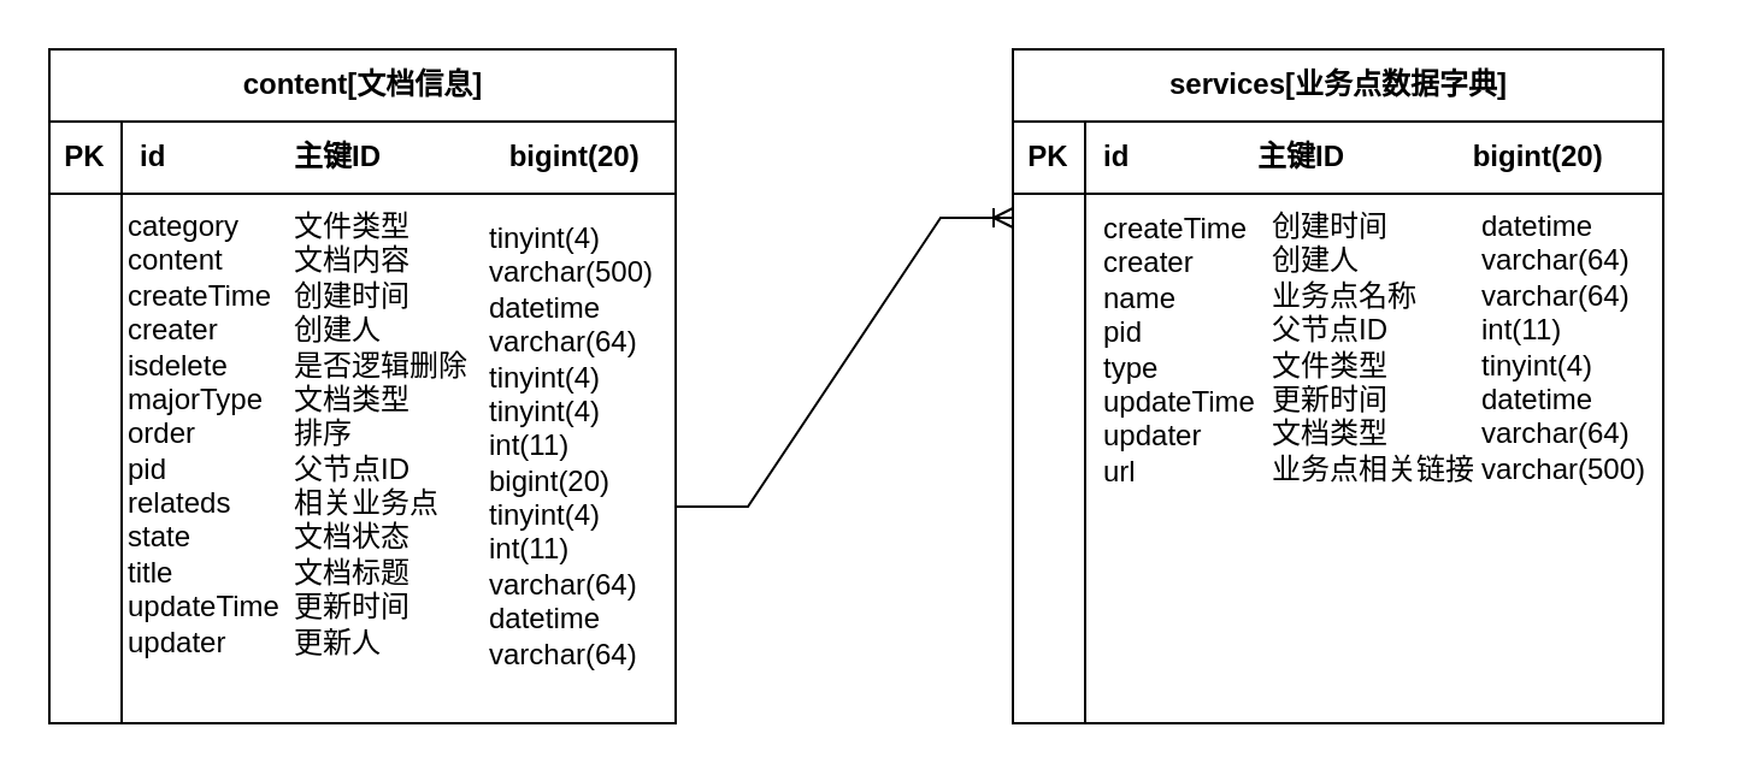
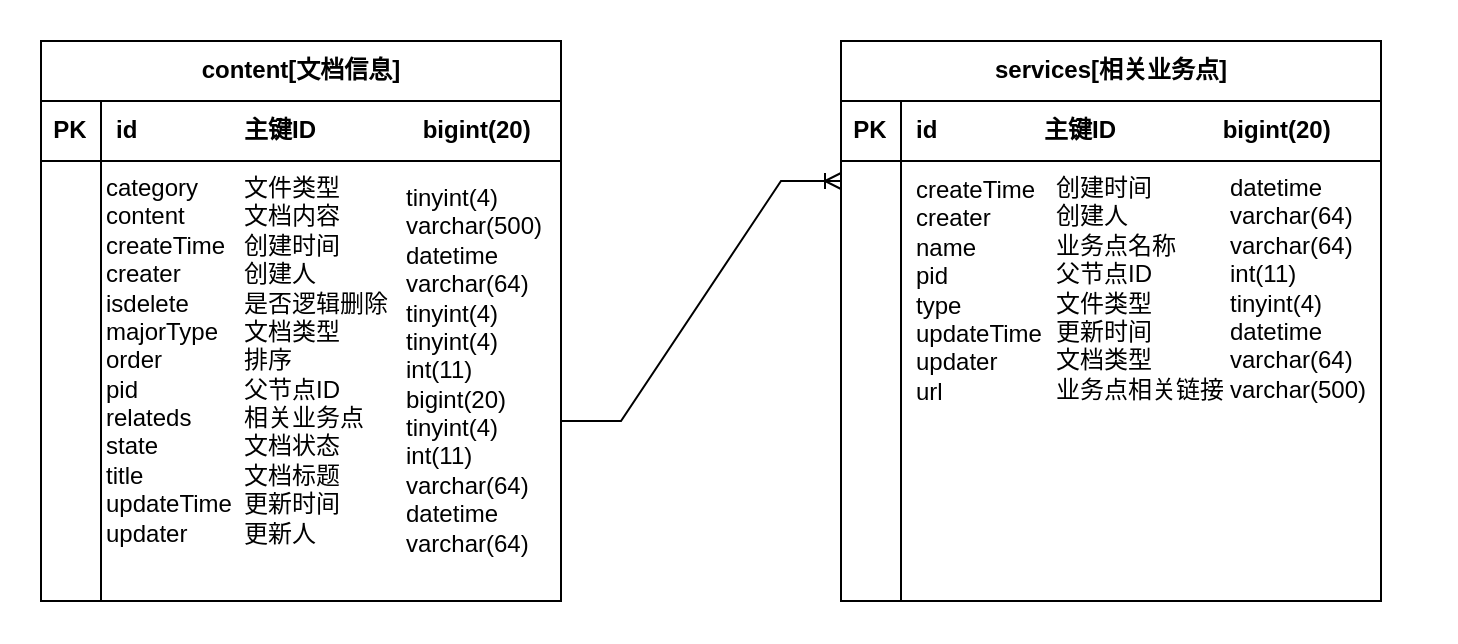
  <mxCell id="0" />
  <mxCell id="1" parent="0" />
  <mxCell id="2" value="content[文档信息]" style="shape=table;startSize=30;container=1;collapsible=1;childLayout=tableLayout;fixedRows=1;rowLines=0;fontStyle=1;align=center;resizeLast=1;html=1;" vertex="1" parent="1"><mxGeometry x="20" y="20" width="260" height="280" as="geometry" /></mxCell>
  <mxCell id="3" value="" style="shape=tableRow;horizontal=0;startSize=0;swimlaneHead=0;swimlaneBody=0;fillColor=none;collapsible=0;dropTarget=0;points=[[0,0.5],[1,0.5]];portConstraint=eastwest;top=0;left=0;right=0;bottom=1;" vertex="1" parent="2"><mxGeometry y="30" width="260" height="30" as="geometry" /></mxCell>
  <mxCell id="4" value="PK" style="shape=partialRectangle;connectable=0;fillColor=none;top=0;left=0;bottom=0;right=0;fontStyle=1;overflow=hidden;whiteSpace=wrap;html=1;" vertex="1" parent="3"><mxGeometry width="30" height="30" as="geometry"><mxRectangle width="30" height="30" as="alternateBounds" /></mxGeometry></mxCell>
  <mxCell id="5" value="id&amp;nbsp; &amp;nbsp; &amp;nbsp; &amp;nbsp; &amp;nbsp; &amp;nbsp; &amp;nbsp; &amp;nbsp; 主键ID&amp;nbsp; &amp;nbsp; &amp;nbsp; &amp;nbsp; &amp;nbsp; &amp;nbsp; &amp;nbsp; &amp;nbsp; bigint(20)" style="shape=partialRectangle;connectable=0;fillColor=none;top=0;left=0;bottom=0;right=0;align=left;spacingLeft=6;fontStyle=1;overflow=hidden;whiteSpace=wrap;html=1;" vertex="1" parent="3"><mxGeometry x="30" width="230" height="30" as="geometry"><mxRectangle width="230" height="30" as="alternateBounds" /></mxGeometry></mxCell>
  <mxCell id="6" value="" style="shape=tableRow;horizontal=0;startSize=0;swimlaneHead=0;swimlaneBody=0;fillColor=none;collapsible=0;dropTarget=0;points=[[0,0.5],[1,0.5]];portConstraint=eastwest;top=0;left=0;right=0;bottom=0;" vertex="1" parent="2"><mxGeometry y="60" width="260" height="20" as="geometry" /></mxCell>
  <mxCell id="7" value="" style="shape=partialRectangle;connectable=0;fillColor=none;top=0;left=0;bottom=0;right=0;editable=1;overflow=hidden;whiteSpace=wrap;html=1;" vertex="1" parent="6"><mxGeometry width="30" height="20" as="geometry"><mxRectangle width="30" height="20" as="alternateBounds" /></mxGeometry></mxCell>
  <mxCell id="8" value="" style="shape=partialRectangle;connectable=0;fillColor=none;top=0;left=0;bottom=0;right=0;align=left;spacingLeft=6;overflow=hidden;whiteSpace=wrap;html=1;" vertex="1" parent="6"><mxGeometry x="30" width="230" height="20" as="geometry"><mxRectangle width="230" height="20" as="alternateBounds" /></mxGeometry></mxCell>
  <mxCell id="9" value="" style="shape=tableRow;horizontal=0;startSize=0;swimlaneHead=0;swimlaneBody=0;fillColor=none;collapsible=0;dropTarget=0;points=[[0,0.5],[1,0.5]];portConstraint=eastwest;top=0;left=0;right=0;bottom=0;verticalAlign=top;strokeColor=default;" vertex="1" parent="2"><mxGeometry y="80" width="260" height="20" as="geometry" /></mxCell>
  <mxCell id="10" value="" style="shape=partialRectangle;connectable=0;fillColor=none;top=0;left=0;bottom=0;right=0;editable=1;overflow=hidden;whiteSpace=wrap;html=1;" vertex="1" parent="9"><mxGeometry width="30" height="20" as="geometry"><mxRectangle width="30" height="20" as="alternateBounds" /></mxGeometry></mxCell>
  <mxCell id="11" value="" style="shape=partialRectangle;connectable=0;fillColor=none;top=0;left=0;bottom=0;right=0;align=left;spacingLeft=6;overflow=hidden;whiteSpace=wrap;html=1;" vertex="1" parent="9"><mxGeometry x="30" width="230" height="20" as="geometry"><mxRectangle width="230" height="20" as="alternateBounds" /></mxGeometry></mxCell>
  <mxCell id="12" value="" style="shape=tableRow;horizontal=0;startSize=0;swimlaneHead=0;swimlaneBody=0;fillColor=none;collapsible=0;dropTarget=0;points=[[0,0.5],[1,0.5]];portConstraint=eastwest;top=0;left=0;right=0;bottom=0;" vertex="1" parent="2"><mxGeometry y="100" width="260" height="20" as="geometry" /></mxCell>
  <mxCell id="13" value="" style="shape=partialRectangle;connectable=0;fillColor=none;top=0;left=0;bottom=0;right=0;editable=1;overflow=hidden;whiteSpace=wrap;html=1;" vertex="1" parent="12"><mxGeometry width="30" height="20" as="geometry"><mxRectangle width="30" height="20" as="alternateBounds" /></mxGeometry></mxCell>
  <mxCell id="14" value="" style="shape=partialRectangle;connectable=0;fillColor=none;top=0;left=0;bottom=0;right=0;align=left;spacingLeft=6;overflow=hidden;whiteSpace=wrap;html=1;" vertex="1" parent="12"><mxGeometry x="30" width="230" height="20" as="geometry"><mxRectangle width="230" height="20" as="alternateBounds" /></mxGeometry></mxCell>
  <mxCell id="15" value="" style="shape=partialRectangle;connectable=0;fillColor=none;top=0;left=0;bottom=0;right=0;editable=1;overflow=hidden;whiteSpace=wrap;html=1;" vertex="1" parent="1"><mxGeometry x="30" y="130" width="30" height="20" as="geometry"><mxRectangle width="30" height="20" as="alternateBounds" /></mxGeometry></mxCell>
  <mxCell id="16" value="" style="line;strokeWidth=1;direction=south;html=1;spacing=1;" vertex="1" parent="1"><mxGeometry x="45" y="140" width="10" height="160" as="geometry" /></mxCell>
  <mxCell id="17" value="" style="shape=tableRow;horizontal=0;startSize=0;swimlaneHead=0;swimlaneBody=0;fillColor=none;collapsible=0;dropTarget=0;points=[[0,0.5],[1,0.5]];portConstraint=eastwest;top=0;left=0;right=0;bottom=0;" vertex="1" parent="1"><mxGeometry x="30" y="155" width="180" height="20" as="geometry" /></mxCell>
  <mxCell id="18" value="" style="shape=partialRectangle;connectable=0;fillColor=none;top=0;left=0;bottom=0;right=0;editable=1;overflow=hidden;whiteSpace=wrap;html=1;" vertex="1" parent="17"><mxGeometry y="-9" width="30" height="20" as="geometry"><mxRectangle width="30" height="20" as="alternateBounds" /></mxGeometry></mxCell>
  <mxCell id="19" value="" style="shape=partialRectangle;connectable=0;fillColor=none;top=0;left=0;bottom=0;right=0;editable=1;overflow=hidden;whiteSpace=wrap;html=1;" vertex="1" parent="1"><mxGeometry x="30" y="113" width="30" height="20" as="geometry"><mxRectangle width="30" height="20" as="alternateBounds" /></mxGeometry></mxCell>
  <mxCell id="20" value="" style="shape=partialRectangle;connectable=0;fillColor=none;top=0;left=0;bottom=0;right=0;editable=1;overflow=hidden;whiteSpace=wrap;html=1;" vertex="1" parent="1"><mxGeometry x="30" y="97" width="30" height="20" as="geometry"><mxRectangle width="30" height="20" as="alternateBounds" /></mxGeometry></mxCell>
  <mxCell id="21" value="" style="shape=partialRectangle;connectable=0;fillColor=none;top=0;left=0;bottom=0;right=0;editable=1;overflow=hidden;whiteSpace=wrap;html=1;" vertex="1" parent="1"><mxGeometry x="30" y="160" width="30" height="20" as="geometry"><mxRectangle width="30" height="20" as="alternateBounds" /></mxGeometry></mxCell>
  <mxCell id="22" value="" style="shape=partialRectangle;connectable=0;fillColor=none;top=0;left=0;bottom=0;right=0;editable=1;overflow=hidden;whiteSpace=wrap;html=1;" vertex="1" parent="1"><mxGeometry x="30" y="175" width="30" height="20" as="geometry"><mxRectangle width="30" height="20" as="alternateBounds" /></mxGeometry></mxCell>
  <mxCell id="23" value="" style="shape=partialRectangle;connectable=0;fillColor=none;top=0;left=0;bottom=0;right=0;editable=1;overflow=hidden;whiteSpace=wrap;html=1;" vertex="1" parent="1"><mxGeometry x="30" y="189" width="30" height="20" as="geometry"><mxRectangle width="30" height="20" as="alternateBounds" /></mxGeometry></mxCell>
  <mxCell id="24" value="" style="shape=partialRectangle;connectable=0;fillColor=none;top=0;left=0;bottom=0;right=0;editable=1;overflow=hidden;whiteSpace=wrap;html=1;" vertex="1" parent="1"><mxGeometry x="30" y="204" width="30" height="20" as="geometry"><mxRectangle width="30" height="20" as="alternateBounds" /></mxGeometry></mxCell>
  <mxCell id="25" value="" style="shape=partialRectangle;connectable=0;fillColor=none;top=0;left=0;bottom=0;right=0;editable=1;overflow=hidden;whiteSpace=wrap;html=1;" vertex="1" parent="1"><mxGeometry x="30" y="220" width="30" height="20" as="geometry"><mxRectangle width="30" height="20" as="alternateBounds" /></mxGeometry></mxCell>
  <mxCell id="26" value="" style="shape=partialRectangle;connectable=0;fillColor=none;top=0;left=0;bottom=0;right=0;align=left;spacingLeft=6;overflow=hidden;whiteSpace=wrap;html=1;" vertex="1" parent="1"><mxGeometry x="60" y="220" width="150" height="20" as="geometry"><mxRectangle width="150" height="20" as="alternateBounds" /></mxGeometry></mxCell>
  <mxCell id="27" value="" style="shape=partialRectangle;connectable=0;fillColor=none;top=0;left=0;bottom=0;right=0;editable=1;overflow=hidden;whiteSpace=wrap;html=1;" vertex="1" parent="1"><mxGeometry x="30" y="237" width="30" height="20" as="geometry"><mxRectangle width="30" height="20" as="alternateBounds" /></mxGeometry></mxCell>
  <mxCell id="28" value="&lt;div&gt;&lt;span style=&quot;background-color: initial;&quot;&gt;文件类型&lt;/span&gt;&lt;/div&gt;&lt;div&gt;文档内容&lt;/div&gt;&lt;div&gt;创建时间&lt;/div&gt;&lt;div&gt;创建人&lt;/div&gt;&lt;div&gt;是否逻辑删除&lt;/div&gt;&lt;div&gt;文档类型&lt;/div&gt;&lt;div&gt;排序&lt;/div&gt;&lt;div&gt;父节点ID&lt;/div&gt;&lt;div&gt;相关业务点&lt;/div&gt;&lt;div&gt;文档状态&lt;/div&gt;文档标题&lt;div&gt;更新时间&lt;/div&gt;&lt;div&gt;更新人&lt;/div&gt;" style="shape=partialRectangle;connectable=0;fillColor=none;top=0;left=0;bottom=0;right=0;align=left;spacingLeft=6;overflow=hidden;whiteSpace=wrap;html=1;" vertex="1" parent="1"><mxGeometry x="114" y="80" width="90" height="200" as="geometry"><mxRectangle width="150" height="20" as="alternateBounds" /></mxGeometry></mxCell>
- <mxCell id="29" value="services[业务点数据字典]" style="shape=table;startSize=30;container=1;collapsible=1;childLayout=tableLayout;fixedRows=1;rowLines=0;fontStyle=1;align=center;resizeLast=1;html=1;" vertex="1" parent="1"><mxGeometry x="420" y="20" width="270" height="280" as="geometry" /></mxCell>
+ <mxCell id="29" value="services[相关业务点]" style="shape=table;startSize=30;container=1;collapsible=1;childLayout=tableLayout;fixedRows=1;rowLines=0;fontStyle=1;align=center;resizeLast=1;html=1;" vertex="1" parent="1"><mxGeometry x="420" y="20" width="270" height="280" as="geometry" /></mxCell>
  <mxCell id="30" value="" style="shape=tableRow;horizontal=0;startSize=0;swimlaneHead=0;swimlaneBody=0;fillColor=none;collapsible=0;dropTarget=0;points=[[0,0.5],[1,0.5]];portConstraint=eastwest;top=0;left=0;right=0;bottom=1;" vertex="1" parent="29"><mxGeometry y="30" width="270" height="30" as="geometry" /></mxCell>
  <mxCell id="31" value="PK" style="shape=partialRectangle;connectable=0;fillColor=none;top=0;left=0;bottom=0;right=0;fontStyle=1;overflow=hidden;whiteSpace=wrap;html=1;" vertex="1" parent="30"><mxGeometry width="30" height="30" as="geometry"><mxRectangle width="30" height="30" as="alternateBounds" /></mxGeometry></mxCell>
  <mxCell id="32" value="id&amp;nbsp; &amp;nbsp; &amp;nbsp; &amp;nbsp; &amp;nbsp; &amp;nbsp; &amp;nbsp; &amp;nbsp; 主键ID&amp;nbsp; &amp;nbsp; &amp;nbsp; &amp;nbsp; &amp;nbsp; &amp;nbsp; &amp;nbsp; &amp;nbsp; bigint(20)" style="shape=partialRectangle;connectable=0;fillColor=none;top=0;left=0;bottom=0;right=0;align=left;spacingLeft=6;fontStyle=1;overflow=hidden;whiteSpace=wrap;html=1;" vertex="1" parent="30"><mxGeometry x="30" width="240" height="30" as="geometry"><mxRectangle width="240" height="30" as="alternateBounds" /></mxGeometry></mxCell>
  <mxCell id="33" value="" style="shape=tableRow;horizontal=0;startSize=0;swimlaneHead=0;swimlaneBody=0;fillColor=none;collapsible=0;dropTarget=0;points=[[0,0.5],[1,0.5]];portConstraint=eastwest;top=0;left=0;right=0;bottom=0;" vertex="1" parent="29"><mxGeometry y="60" width="270" height="20" as="geometry" /></mxCell>
  <mxCell id="34" value="" style="shape=partialRectangle;connectable=0;fillColor=none;top=0;left=0;bottom=0;right=0;editable=1;overflow=hidden;whiteSpace=wrap;html=1;" vertex="1" parent="33"><mxGeometry width="30" height="20" as="geometry"><mxRectangle width="30" height="20" as="alternateBounds" /></mxGeometry></mxCell>
  <mxCell id="35" value="" style="shape=partialRectangle;connectable=0;fillColor=none;top=0;left=0;bottom=0;right=0;align=left;spacingLeft=6;overflow=hidden;whiteSpace=wrap;html=1;" vertex="1" parent="33"><mxGeometry x="30" width="240" height="20" as="geometry"><mxRectangle width="240" height="20" as="alternateBounds" /></mxGeometry></mxCell>
  <mxCell id="36" value="" style="shape=tableRow;horizontal=0;startSize=0;swimlaneHead=0;swimlaneBody=0;fillColor=none;collapsible=0;dropTarget=0;points=[[0,0.5],[1,0.5]];portConstraint=eastwest;top=0;left=0;right=0;bottom=0;verticalAlign=top;strokeColor=default;" vertex="1" parent="29"><mxGeometry y="80" width="270" height="20" as="geometry" /></mxCell>
  <mxCell id="37" value="" style="shape=partialRectangle;connectable=0;fillColor=none;top=0;left=0;bottom=0;right=0;editable=1;overflow=hidden;whiteSpace=wrap;html=1;" vertex="1" parent="36"><mxGeometry width="30" height="20" as="geometry"><mxRectangle width="30" height="20" as="alternateBounds" /></mxGeometry></mxCell>
  <mxCell id="38" value="" style="shape=partialRectangle;connectable=0;fillColor=none;top=0;left=0;bottom=0;right=0;align=left;spacingLeft=6;overflow=hidden;whiteSpace=wrap;html=1;" vertex="1" parent="36"><mxGeometry x="30" width="240" height="20" as="geometry"><mxRectangle width="240" height="20" as="alternateBounds" /></mxGeometry></mxCell>
  <mxCell id="39" value="" style="shape=tableRow;horizontal=0;startSize=0;swimlaneHead=0;swimlaneBody=0;fillColor=none;collapsible=0;dropTarget=0;points=[[0,0.5],[1,0.5]];portConstraint=eastwest;top=0;left=0;right=0;bottom=0;" vertex="1" parent="29"><mxGeometry y="100" width="270" height="20" as="geometry" /></mxCell>
  <mxCell id="40" value="" style="shape=partialRectangle;connectable=0;fillColor=none;top=0;left=0;bottom=0;right=0;editable=1;overflow=hidden;whiteSpace=wrap;html=1;" vertex="1" parent="39"><mxGeometry width="30" height="20" as="geometry"><mxRectangle width="30" height="20" as="alternateBounds" /></mxGeometry></mxCell>
  <mxCell id="41" value="" style="shape=partialRectangle;connectable=0;fillColor=none;top=0;left=0;bottom=0;right=0;align=left;spacingLeft=6;overflow=hidden;whiteSpace=wrap;html=1;" vertex="1" parent="39"><mxGeometry x="30" width="240" height="20" as="geometry"><mxRectangle width="240" height="20" as="alternateBounds" /></mxGeometry></mxCell>
  <mxCell id="42" value="" style="shape=partialRectangle;connectable=0;fillColor=none;top=0;left=0;bottom=0;right=0;editable=1;overflow=hidden;whiteSpace=wrap;html=1;" vertex="1" parent="1"><mxGeometry x="420" y="130" width="30" height="20" as="geometry"><mxRectangle width="30" height="20" as="alternateBounds" /></mxGeometry></mxCell>
  <mxCell id="43" value="" style="line;strokeWidth=1;direction=south;html=1;spacing=1;" vertex="1" parent="1"><mxGeometry x="445" y="140" width="10" height="160" as="geometry" /></mxCell>
  <mxCell id="44" value="" style="shape=tableRow;horizontal=0;startSize=0;swimlaneHead=0;swimlaneBody=0;fillColor=none;collapsible=0;dropTarget=0;points=[[0,0.5],[1,0.5]];portConstraint=eastwest;top=0;left=0;right=0;bottom=0;" vertex="1" parent="1"><mxGeometry x="420" y="155" width="180" height="20" as="geometry" /></mxCell>
  <mxCell id="45" value="" style="shape=partialRectangle;connectable=0;fillColor=none;top=0;left=0;bottom=0;right=0;editable=1;overflow=hidden;whiteSpace=wrap;html=1;" vertex="1" parent="44"><mxGeometry y="-9" width="30" height="20" as="geometry"><mxRectangle width="30" height="20" as="alternateBounds" /></mxGeometry></mxCell>
  <mxCell id="46" value="" style="shape=partialRectangle;connectable=0;fillColor=none;top=0;left=0;bottom=0;right=0;editable=1;overflow=hidden;whiteSpace=wrap;html=1;" vertex="1" parent="1"><mxGeometry x="420" y="113" width="30" height="20" as="geometry"><mxRectangle width="30" height="20" as="alternateBounds" /></mxGeometry></mxCell>
  <mxCell id="47" value="" style="shape=partialRectangle;connectable=0;fillColor=none;top=0;left=0;bottom=0;right=0;editable=1;overflow=hidden;whiteSpace=wrap;html=1;" vertex="1" parent="1"><mxGeometry x="420" y="97" width="30" height="20" as="geometry"><mxRectangle width="30" height="20" as="alternateBounds" /></mxGeometry></mxCell>
  <mxCell id="48" value="" style="shape=partialRectangle;connectable=0;fillColor=none;top=0;left=0;bottom=0;right=0;editable=1;overflow=hidden;whiteSpace=wrap;html=1;" vertex="1" parent="1"><mxGeometry x="420" y="160" width="30" height="20" as="geometry"><mxRectangle width="30" height="20" as="alternateBounds" /></mxGeometry></mxCell>
  <mxCell id="49" value="" style="shape=partialRectangle;connectable=0;fillColor=none;top=0;left=0;bottom=0;right=0;editable=1;overflow=hidden;whiteSpace=wrap;html=1;" vertex="1" parent="1"><mxGeometry x="420" y="175" width="30" height="20" as="geometry"><mxRectangle width="30" height="20" as="alternateBounds" /></mxGeometry></mxCell>
  <mxCell id="50" value="" style="shape=partialRectangle;connectable=0;fillColor=none;top=0;left=0;bottom=0;right=0;editable=1;overflow=hidden;whiteSpace=wrap;html=1;" vertex="1" parent="1"><mxGeometry x="420" y="189" width="30" height="20" as="geometry"><mxRectangle width="30" height="20" as="alternateBounds" /></mxGeometry></mxCell>
  <mxCell id="51" value="" style="shape=partialRectangle;connectable=0;fillColor=none;top=0;left=0;bottom=0;right=0;editable=1;overflow=hidden;whiteSpace=wrap;html=1;" vertex="1" parent="1"><mxGeometry x="420" y="204" width="30" height="20" as="geometry"><mxRectangle width="30" height="20" as="alternateBounds" /></mxGeometry></mxCell>
  <mxCell id="52" value="" style="shape=partialRectangle;connectable=0;fillColor=none;top=0;left=0;bottom=0;right=0;editable=1;overflow=hidden;whiteSpace=wrap;html=1;" vertex="1" parent="1"><mxGeometry x="420" y="220" width="30" height="20" as="geometry"><mxRectangle width="30" height="20" as="alternateBounds" /></mxGeometry></mxCell>
  <mxCell id="53" value="" style="shape=partialRectangle;connectable=0;fillColor=none;top=0;left=0;bottom=0;right=0;align=left;spacingLeft=6;overflow=hidden;whiteSpace=wrap;html=1;" vertex="1" parent="1"><mxGeometry x="450" y="220" width="150" height="20" as="geometry"><mxRectangle width="150" height="20" as="alternateBounds" /></mxGeometry></mxCell>
  <mxCell id="54" value="" style="shape=partialRectangle;connectable=0;fillColor=none;top=0;left=0;bottom=0;right=0;editable=1;overflow=hidden;whiteSpace=wrap;html=1;" vertex="1" parent="1"><mxGeometry x="420" y="237" width="30" height="20" as="geometry"><mxRectangle width="30" height="20" as="alternateBounds" /></mxGeometry></mxCell>
  <mxCell id="55" value="&lt;div&gt;&lt;span style=&quot;background-color: initial;&quot;&gt;创建时间&lt;/span&gt;&lt;/div&gt;&lt;div&gt;创建人&lt;/div&gt;&lt;div&gt;业务点名称&lt;/div&gt;&lt;div&gt;父节点ID&lt;/div&gt;&lt;div&gt;文件类型&lt;/div&gt;&lt;div&gt;更新时间&lt;/div&gt;&lt;div&gt;文档类型&lt;/div&gt;&lt;div&gt;业务点相关链接&lt;/div&gt;" style="shape=partialRectangle;connectable=0;fillColor=none;top=0;left=0;bottom=0;right=0;align=left;spacingLeft=6;overflow=hidden;whiteSpace=wrap;html=1;" vertex="1" parent="1"><mxGeometry x="520" y="79" width="100" height="130" as="geometry"><mxRectangle width="150" height="20" as="alternateBounds" /></mxGeometry></mxCell>
  <mxCell id="56" value="" style="edgeStyle=entityRelationEdgeStyle;fontSize=12;html=1;endArrow=ERoneToMany;rounded=0;entryX=0;entryY=0.5;entryDx=0;entryDy=0;" edge="1" parent="1" target="33"><mxGeometry width="100" height="100" relative="1" as="geometry"><mxPoint x="280" y="210" as="sourcePoint" /><mxPoint x="320" y="100" as="targetPoint" /></mxGeometry></mxCell>
  <mxCell id="57" value="&lt;div&gt;&lt;span style=&quot;background-color: initial;&quot;&gt;category&lt;/span&gt;&lt;/div&gt;&lt;div&gt;content&lt;/div&gt;&lt;div&gt;createTime&lt;/div&gt;&lt;div&gt;creater&lt;/div&gt;&lt;div&gt;isdelete&lt;/div&gt;&lt;div&gt;majorType&lt;/div&gt;&lt;div&gt;order&lt;/div&gt;&lt;div&gt;pid&lt;/div&gt;&lt;div&gt;relateds&lt;/div&gt;&lt;div&gt;state&lt;/div&gt;title&lt;br&gt;&lt;div&gt;updateTime&lt;/div&gt;&lt;div&gt;updater&lt;/div&gt;" style="shape=partialRectangle;connectable=0;fillColor=none;top=0;left=0;bottom=0;right=0;align=left;spacingLeft=6;overflow=hidden;whiteSpace=wrap;html=1;" vertex="1" parent="1"><mxGeometry x="45" y="80" width="90" height="200" as="geometry"><mxRectangle width="150" height="20" as="alternateBounds" /></mxGeometry></mxCell>
  <mxCell id="58" value="&lt;div&gt;&lt;span style=&quot;background-color: initial;&quot;&gt;createTime&lt;/span&gt;&lt;/div&gt;&lt;div&gt;creater&lt;/div&gt;&lt;div&gt;name&lt;/div&gt;&lt;div&gt;pid&lt;/div&gt;&lt;div&gt;type&lt;/div&gt;&lt;div&gt;updateTime&lt;/div&gt;&lt;div&gt;updater&lt;/div&gt;&lt;div&gt;url&lt;/div&gt;" style="shape=partialRectangle;connectable=0;fillColor=none;top=0;left=0;bottom=0;right=0;align=left;spacingLeft=6;overflow=hidden;whiteSpace=wrap;html=1;" vertex="1" parent="1"><mxGeometry x="450" y="80" width="100" height="130" as="geometry"><mxRectangle width="150" height="20" as="alternateBounds" /></mxGeometry></mxCell>
  <mxCell id="59" value="&lt;div&gt;datetime&lt;/div&gt;&lt;div&gt;varchar(64)&lt;/div&gt;&lt;div&gt;varchar(64)&lt;/div&gt;&lt;div&gt;int(11)&lt;/div&gt;&lt;div&gt;tinyint(4)&lt;/div&gt;&lt;div&gt;datetime&lt;/div&gt;&lt;div&gt;varchar(64)&lt;/div&gt;&lt;div&gt;varchar(500)&lt;/div&gt;" style="shape=partialRectangle;connectable=0;fillColor=none;top=0;left=0;bottom=0;right=0;align=left;spacingLeft=6;overflow=hidden;whiteSpace=wrap;html=1;" vertex="1" parent="1"><mxGeometry x="607" y="79" width="100" height="130" as="geometry"><mxRectangle width="150" height="20" as="alternateBounds" /></mxGeometry></mxCell>
  <mxCell id="60" value="&lt;div&gt;&lt;span style=&quot;background-color: initial;&quot;&gt;tinyint(4)&lt;/span&gt;&lt;/div&gt;varchar(500)&lt;div&gt;datetime&lt;/div&gt;&lt;div&gt;varchar(64)&lt;/div&gt;tinyint(4)&lt;div&gt;tinyint(4)&lt;/div&gt;int(11)&lt;div&gt;bigint(20)&lt;/div&gt;&lt;div&gt;&lt;span style=&quot;background-color: initial;&quot;&gt;tinyint(4)&lt;/span&gt;&lt;/div&gt;&lt;div&gt;&lt;span style=&quot;background-color: initial;&quot;&gt;int(11)&lt;/span&gt;&lt;/div&gt;varchar(64)&lt;div&gt;datetime&lt;/div&gt;&lt;div&gt;varchar(64)&lt;/div&gt;" style="shape=partialRectangle;connectable=0;fillColor=none;top=0;left=0;bottom=0;right=0;align=left;spacingLeft=6;overflow=hidden;whiteSpace=wrap;html=1;" vertex="1" parent="1"><mxGeometry x="195" y="85" width="90" height="200" as="geometry"><mxRectangle width="150" height="20" as="alternateBounds" /></mxGeometry></mxCell>
